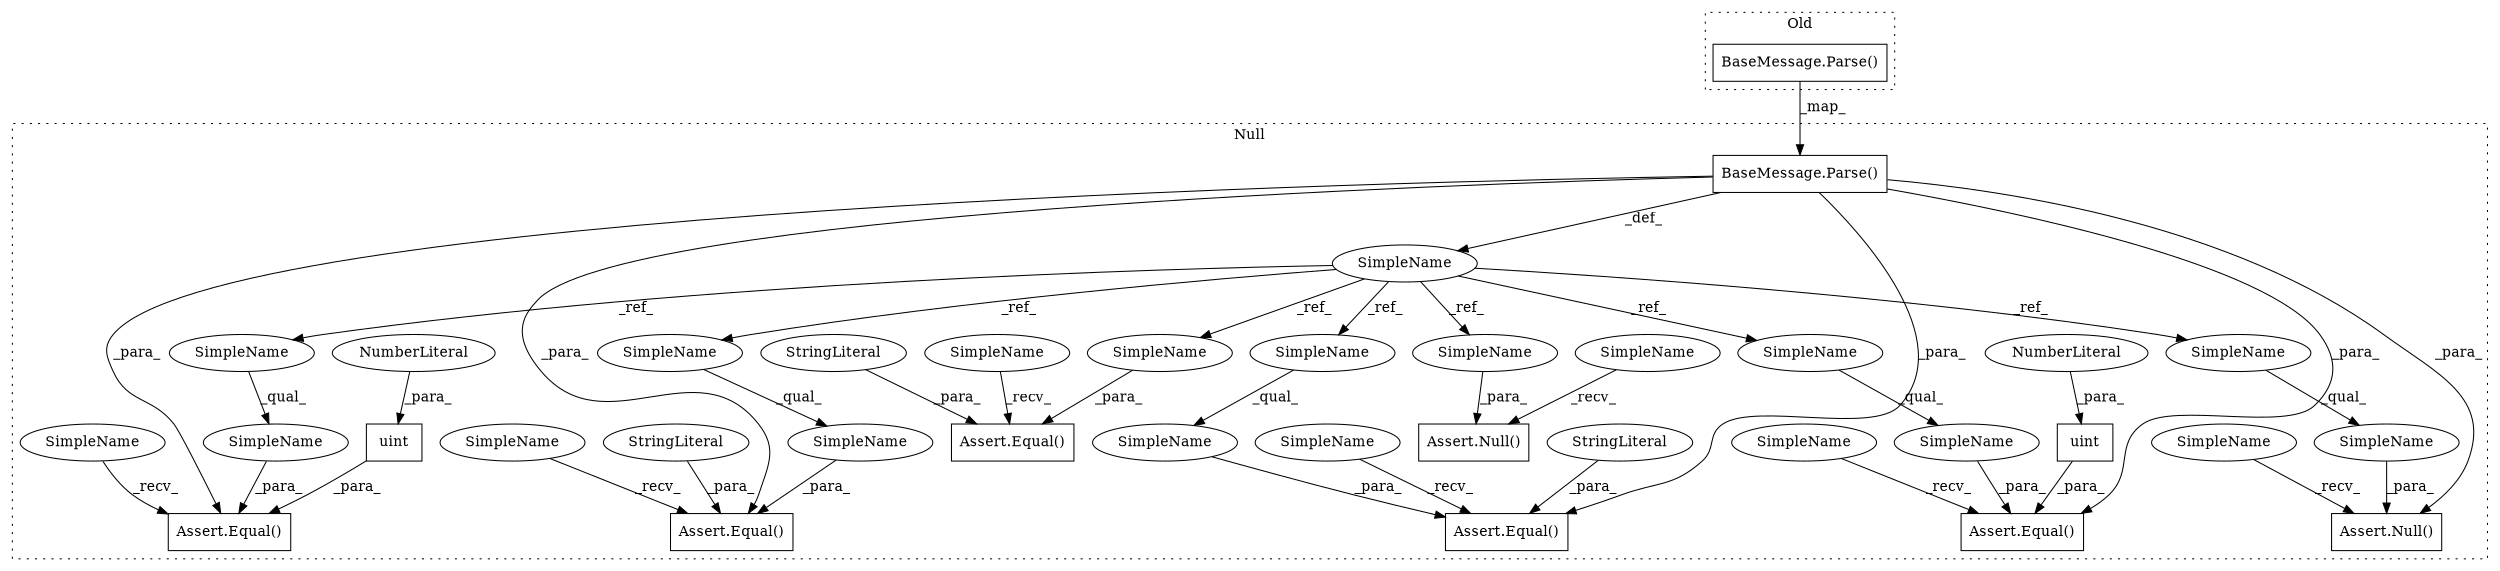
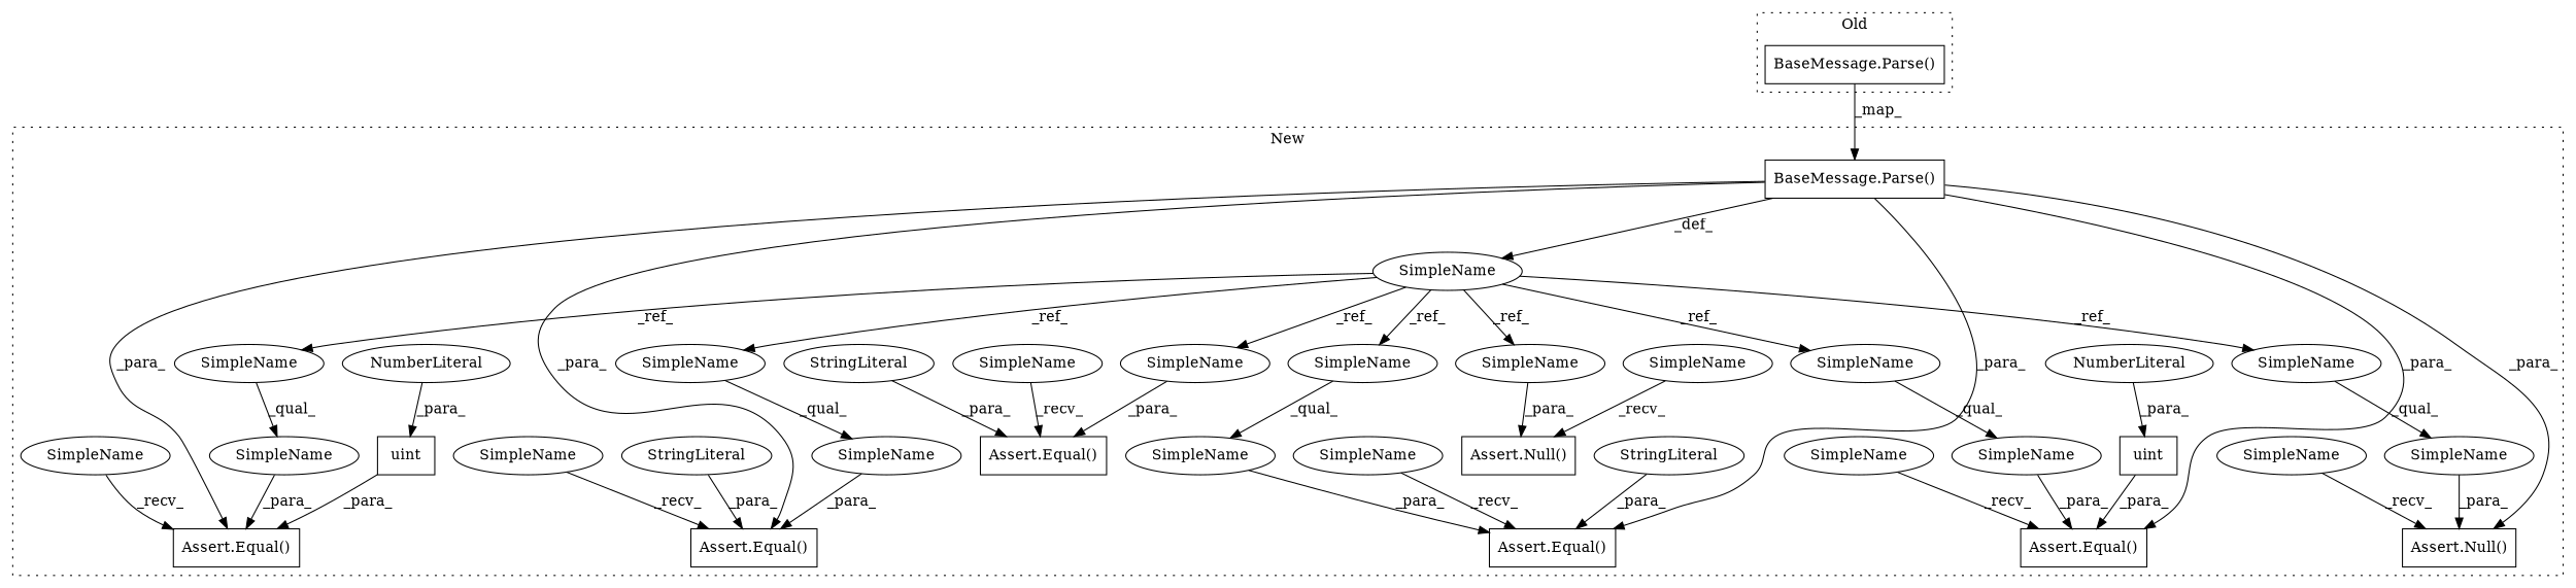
  digraph {
    node [a=42 l=6 s=11546 shape=ellipse]
    n1 [a=32 l="36,1" label="BaseMessage.Parse()" s="11061,11120" shape=box]
    n2 [l=17 label=SimpleName s=11029]
    n3 [l=34 label=SimpleName]
    n4 [l=27 label=SimpleName s=11492]
    n5 [a=32 l="6,1" label="Assert.Equal()" s="11474,11519" shape=box]
    n6 [l=24 label=SimpleName s=11428]
    n7 [a=32 l="6,1" label="Assert.Equal()" s="11408,11452" shape=box]
    n8 [l=29 label=SimpleName s=11281]
    n9 [a=32 l="6,1" label="Assert.Equal()" s="11236,11310" shape=box]
    n10 [l=32 label=SimpleName s=11354]
    n11 [a=32 l="6,1" label="Assert.Equal()" s="11332,11386" shape=box]
    n12 [a=32 l="5,38" label="Assert.Null()" s="11155,11177" shape=box]
    n13 [a=11 label=uint s=11414 shape=box]
    n14 [a=34 label=NumberLiteral s=11420]
    n15 [a=11 label=uint s=11480 shape=box]
    n16 [a=34 l=4 label=NumberLiteral s=11486]
    n17 [a=45 l=14 label=StringLiteral s=11338]
    n18 [a=45 l=37 label=StringLiteral s=11242]
    n19 [a=32 l="5,1" label="Assert.Null()" s="11541,11580" shape=box]
    n20 [a=32 l="6,30" label="Assert.Equal()" s="11602,11630" shape=box]
    n21 [a=45 l=3 label=StringLiteral s=11608]
    n22 [label=SimpleName s=11595]
    n23 [label=SimpleName s=11534]
    n24 [label=SimpleName s=11148]
    n25 [label=SimpleName s=11401]
    n26 [label=SimpleName s=11229]
    n27 [label=SimpleName s=11325]
    n28 [label=SimpleName s=11467]
    n29 [l=17 label=SimpleName s=11160]
    n30 [l=17 label=SimpleName s=11281]
    n31 [l=17 label=SimpleName s=11354]
    n32 [l=17 label=SimpleName s=11428]
    n33 [l=17 label=SimpleName s=11492]
    n34 [l=17 label=SimpleName s=11613]
    n35 [l=17 label=SimpleName]
    n36 [a=32 l="6,1" label="BaseMessage.Parse()" s="8469,8498" shape=box]
    subgraph cluster_1 {
-     label=Null
+     label=New
      style=dotted
      n1
      n2
      n3
      n4
      n5
      n6
      n7
      n8
      n9
      n10
      n11
      n12
      n13
      n14
      n15
      n16
      n17
      n18
      n19
      n20
      n21
      n22
      n23
      n24
      n25
      n26
      n27
      n28
      n29
      n30
      n31
      n32
      n33
      n34
      n35
    }
    subgraph cluster_2 {
      label=Old
      style=dotted
      n36
    }
    n1 -> n2 [label=_def_]
    n1 -> n5 [label=_para_]
    n1 -> n7 [label=_para_]
    n1 -> n9 [label=_para_]
    n1 -> n11 [label=_para_]
    n1 -> n19 [label=_para_]
    n2 -> n29 [label=_ref_]
    n2 -> n30 [label=_ref_]
    n2 -> n31 [label=_ref_]
    n2 -> n32 [label=_ref_]
    n2 -> n33 [label=_ref_]
    n2 -> n34 [label=_ref_]
    n2 -> n35 [label=_ref_]
    n3 -> n19 [label=_para_]
    n4 -> n5 [label=_para_]
    n6 -> n7 [label=_para_]
    n8 -> n9 [label=_para_]
    n10 -> n11 [label=_para_]
    n13 -> n7 [label=_para_]
    n14 -> n13 [label=_para_]
    n15 -> n5 [label=_para_]
    n16 -> n15 [label=_para_]
    n17 -> n11 [label=_para_]
    n18 -> n9 [label=_para_]
    n21 -> n20 [label=_para_]
    n22 -> n20 [label=_recv_]
    n23 -> n19 [label=_recv_]
    n24 -> n12 [label=_recv_]
    n25 -> n7 [label=_recv_]
    n26 -> n9 [label=_recv_]
    n27 -> n11 [label=_recv_]
    n28 -> n5 [label=_recv_]
    n29 -> n12 [label=_para_]
    n30 -> n8 [label=_qual_]
    n31 -> n10 [label=_qual_]
    n32 -> n6 [label=_qual_]
    n33 -> n4 [label=_qual_]
    n34 -> n20 [label=_para_]
    n35 -> n3 [label=_qual_]
    n36 -> n1 [label=_map_]
  }
